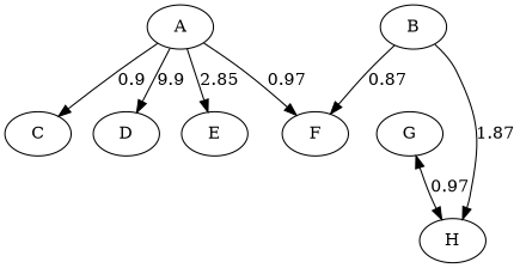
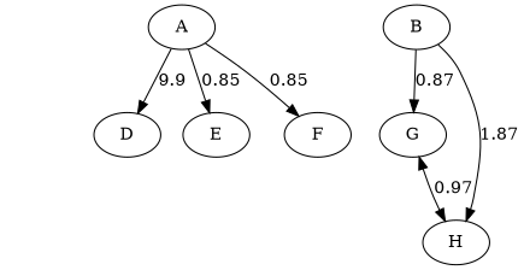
  digraph {
    A
-   C
    D
    E
    F
    B
    G
    H
-   A -> C [label=0.9]
    A -> D [label=9.9]
-   A -> E [label=2.85]
-   A -> F [label=0.97]
-   B -> F [label=0.87]
+   A -> E [label=0.85]
+   A -> F [label=0.85]
+   B -> G [label=0.87]
    B -> H [label=1.87]
    G -> H [dir=both label=0.97]
  }
